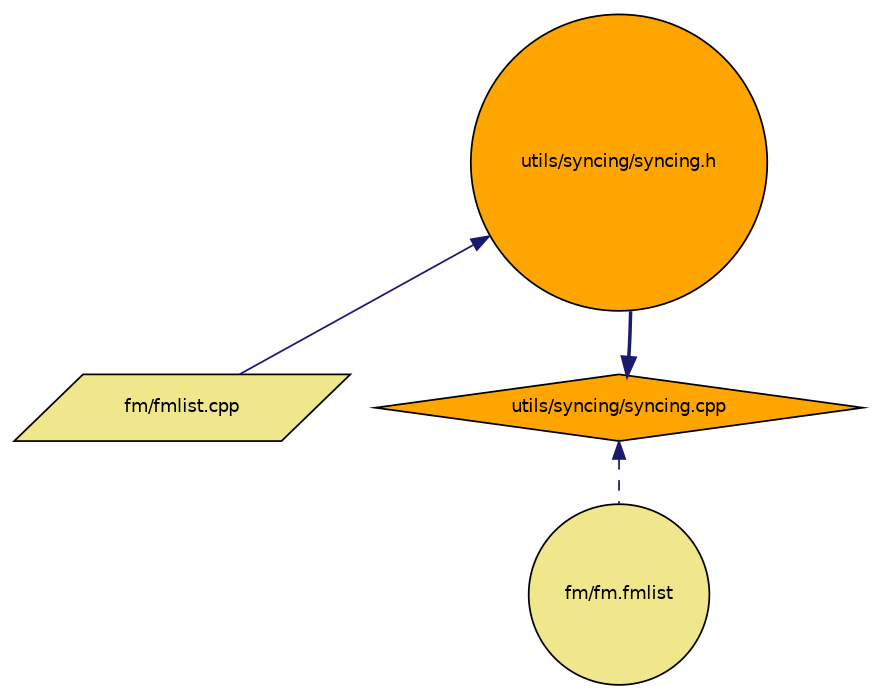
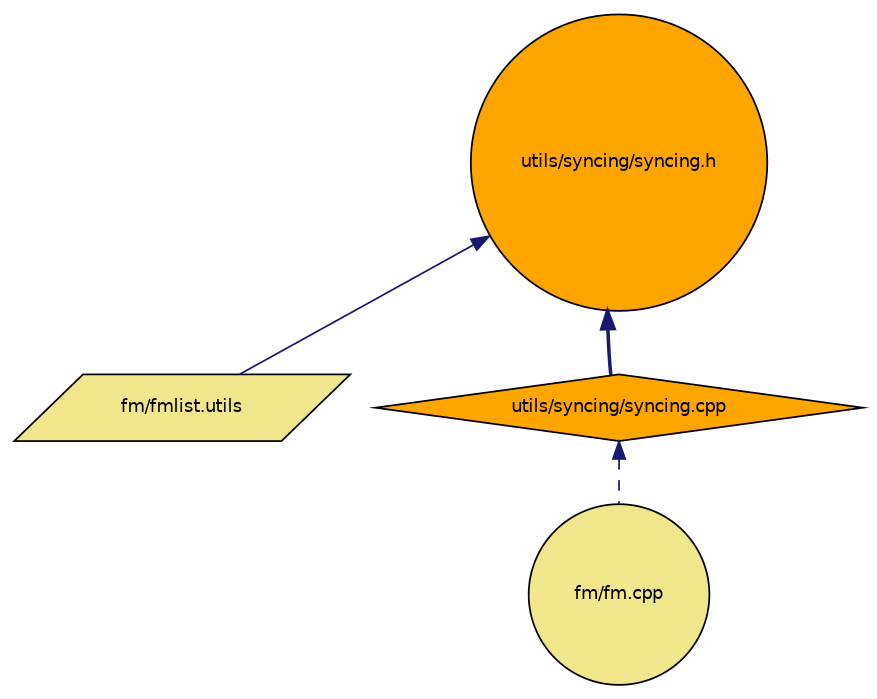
  digraph {
    node [color=black fillcolor=orange fontname=Helvetica fontsize=10 shape=circle style=filled]
    edge [color=midnightblue dir=back fontname=Helvetica fontsize=10 labelfontname=Helvetica labelfontsize=10]
    n1 [fontcolor=black height=0.2 label="utils/syncing/syncing.h" width=0.4]
-   n2 [fillcolor=khaki height=0.2 label="fm/fmlist.cpp" shape=parallelogram width=0.4]
+   n2 [fillcolor=khaki height=0.2 label="fm/fmlist.utils" shape=parallelogram width=0.4]
    n3 [height=0.2 label="utils/syncing/syncing.cpp" shape=diamond width=0.4]
-   n4 [fillcolor=khaki height=0.2 label="fm/fm.fmlist" width=0.4]
+   n4 [fillcolor=khaki height=0.2 label="fm/fm.cpp" width=0.4]
    n1 -> n2 [style=solid]
-   n3 -> n1 [style=bold]
+   n1 -> n3 [style=bold]
    n3 -> n4 [style=dashed]
  }
